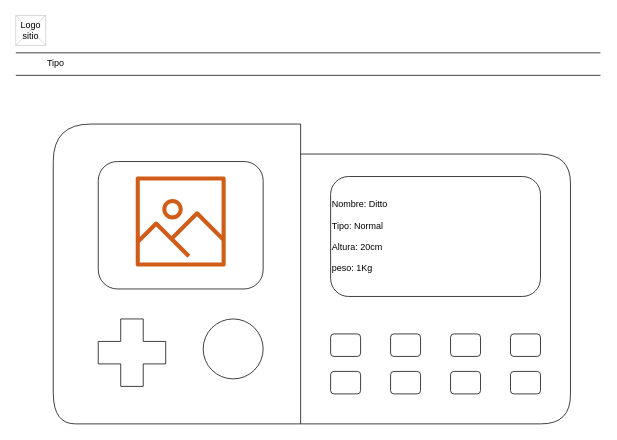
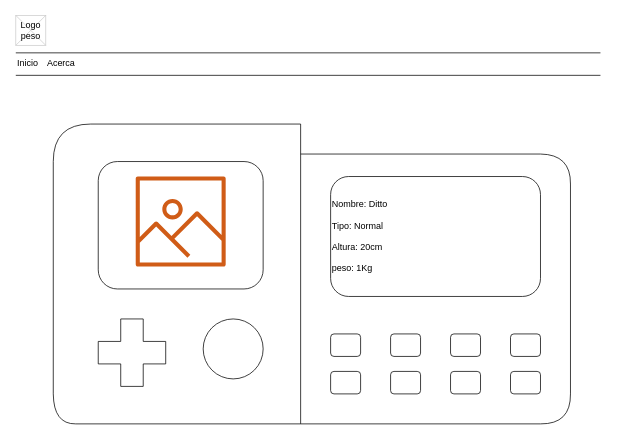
  <mxCell id="0" />
  <mxCell id="1" parent="0" />
  <mxCell id="2" value="" style="endArrow=none;html=1;shadow=0;sketch=0;" edge="1" parent="1"><mxGeometry width="50" height="50" relative="1" as="geometry"><mxPoint x="130" y="485" as="sourcePoint" /><mxPoint x="130" y="455" as="targetPoint" /></mxGeometry></mxCell>
  <mxCell id="3" value="" style="endArrow=none;html=1;shadow=0;sketch=0;" edge="1" parent="1"><mxGeometry width="50" height="50" relative="1" as="geometry"><mxPoint x="130" y="455" as="sourcePoint" /><mxPoint x="160" y="455" as="targetPoint" /></mxGeometry></mxCell>
  <mxCell id="4" value="" style="endArrow=none;html=1;shadow=0;sketch=0;" edge="1" parent="1"><mxGeometry width="50" height="50" relative="1" as="geometry"><mxPoint x="160" y="455" as="sourcePoint" /><mxPoint x="160" y="425" as="targetPoint" /></mxGeometry></mxCell>
  <mxCell id="5" value="" style="endArrow=none;html=1;shadow=0;sketch=0;" edge="1" parent="1"><mxGeometry width="50" height="50" relative="1" as="geometry"><mxPoint x="160" y="425" as="sourcePoint" /><mxPoint x="190" y="425" as="targetPoint" /></mxGeometry></mxCell>
  <mxCell id="6" value="" style="endArrow=none;html=1;shadow=0;sketch=0;" edge="1" parent="1"><mxGeometry width="50" height="50" relative="1" as="geometry"><mxPoint x="190" y="455" as="sourcePoint" /><mxPoint x="190" y="425" as="targetPoint" /></mxGeometry></mxCell>
  <mxCell id="7" value="" style="endArrow=none;html=1;shadow=0;sketch=0;" edge="1" parent="1"><mxGeometry width="50" height="50" relative="1" as="geometry"><mxPoint x="190" y="455" as="sourcePoint" /><mxPoint x="220" y="455" as="targetPoint" /></mxGeometry></mxCell>
  <mxCell id="8" value="" style="endArrow=none;html=1;shadow=0;sketch=0;" edge="1" parent="1"><mxGeometry width="50" height="50" relative="1" as="geometry"><mxPoint x="220" y="485" as="sourcePoint" /><mxPoint x="220" y="455" as="targetPoint" /></mxGeometry></mxCell>
  <mxCell id="9" value="" style="endArrow=none;html=1;shadow=0;sketch=0;" edge="1" parent="1"><mxGeometry width="50" height="50" relative="1" as="geometry"><mxPoint x="190" y="485" as="sourcePoint" /><mxPoint x="220" y="485" as="targetPoint" /></mxGeometry></mxCell>
  <mxCell id="10" value="" style="endArrow=none;html=1;shadow=0;sketch=0;" edge="1" parent="1"><mxGeometry width="50" height="50" relative="1" as="geometry"><mxPoint x="160" y="485" as="sourcePoint" /><mxPoint x="130" y="485" as="targetPoint" /></mxGeometry></mxCell>
  <mxCell id="11" value="" style="endArrow=none;html=1;shadow=0;sketch=0;" edge="1" parent="1"><mxGeometry width="50" height="50" relative="1" as="geometry"><mxPoint x="190" y="515" as="sourcePoint" /><mxPoint x="190" y="485" as="targetPoint" /></mxGeometry></mxCell>
  <mxCell id="12" value="" style="endArrow=none;html=1;shadow=0;sketch=0;" edge="1" parent="1"><mxGeometry width="50" height="50" relative="1" as="geometry"><mxPoint x="160" y="515" as="sourcePoint" /><mxPoint x="160" y="485" as="targetPoint" /></mxGeometry></mxCell>
  <mxCell id="13" value="" style="endArrow=none;html=1;shadow=0;sketch=0;" edge="1" parent="1"><mxGeometry width="50" height="50" relative="1" as="geometry"><mxPoint x="160" y="515" as="sourcePoint" /><mxPoint x="190" y="515" as="targetPoint" /></mxGeometry></mxCell>
  <mxCell id="14" value="" style="line;strokeWidth=1" parent="1" vertex="1"><mxGeometry x="20" y="65" width="780" height="10" as="geometry" /></mxCell>
  <mxCell id="15" value="" style="line;strokeWidth=1" parent="1" vertex="1"><mxGeometry x="20" y="95" width="780" height="10" as="geometry" /></mxCell>
- <mxCell id="17" value="Tipo" style="text;spacingTop=-5;" parent="1" vertex="1"><mxGeometry x="60" y="75" width="30" height="20" as="geometry" /></mxCell>
+ <mxCell id="16" value="Inicio" style="text;spacingTop=-5;" parent="1" vertex="1"><mxGeometry x="20" y="75" width="30" height="20" as="geometry" /></mxCell>
+ <mxCell id="17" value="Acerca" style="text;spacingTop=-5;" parent="1" vertex="1"><mxGeometry x="60" y="75" width="30" height="20" as="geometry" /></mxCell>
  <mxCell id="18" value="" style="verticalLabelPosition=bottom;verticalAlign=top;strokeWidth=1;shape=mxgraph.mockup.graphics.iconGrid;strokeColor=#CCCCCC;gridSize=1,1;" parent="1" vertex="1"><mxGeometry x="20" y="20" width="40" height="40" as="geometry" /></mxCell>
- <mxCell id="19" value="Logo&#10;sitio" style="text;spacingTop=-5;align=center" parent="1" vertex="1"><mxGeometry x="20" y="25" width="40" height="40" as="geometry" /></mxCell>
+ <mxCell id="19" value="Logo&#10;peso" style="text;spacingTop=-5;align=center" parent="1" vertex="1"><mxGeometry x="20" y="25" width="40" height="40" as="geometry" /></mxCell>
  <mxCell id="20" value="" style="endArrow=none;html=1;" edge="1" parent="1"><mxGeometry width="50" height="50" relative="1" as="geometry"><mxPoint x="400" y="565" as="sourcePoint" /><mxPoint x="400" y="165" as="targetPoint" /></mxGeometry></mxCell>
  <mxCell id="21" value="" style="endArrow=none;html=1;" edge="1" parent="1"><mxGeometry width="50" height="50" relative="1" as="geometry"><mxPoint x="120" y="165" as="sourcePoint" /><mxPoint x="400" y="165" as="targetPoint" /></mxGeometry></mxCell>
  <mxCell id="22" value="" style="endArrow=none;html=1;edgeStyle=orthogonalEdgeStyle;curved=1;" edge="1" parent="1"><mxGeometry width="50" height="50" relative="1" as="geometry"><mxPoint x="70" y="215" as="sourcePoint" /><mxPoint x="120" y="165" as="targetPoint" /><Array as="points"><mxPoint x="70" y="165" /></Array></mxGeometry></mxCell>
  <mxCell id="23" value="" style="endArrow=none;html=1;" edge="1" parent="1"><mxGeometry width="50" height="50" relative="1" as="geometry"><mxPoint x="70" y="525" as="sourcePoint" /><mxPoint x="70" y="215" as="targetPoint" /></mxGeometry></mxCell>
  <mxCell id="24" value="" style="endArrow=none;html=1;edgeStyle=orthogonalEdgeStyle;curved=1;" edge="1" parent="1"><mxGeometry width="50" height="50" relative="1" as="geometry"><mxPoint x="100" y="565" as="sourcePoint" /><mxPoint x="70" y="525" as="targetPoint" /></mxGeometry></mxCell>
  <mxCell id="25" value="" style="endArrow=none;html=1;" edge="1" parent="1"><mxGeometry width="50" height="50" relative="1" as="geometry"><mxPoint x="100" y="565" as="sourcePoint" /><mxPoint x="400" y="565" as="targetPoint" /></mxGeometry></mxCell>
  <mxCell id="26" value="" style="rounded=1;whiteSpace=wrap;html=1;" vertex="1" parent="1"><mxGeometry x="130" y="215" width="220" height="170" as="geometry" /></mxCell>
  <mxCell id="27" value="" style="ellipse;whiteSpace=wrap;html=1;aspect=fixed;" vertex="1" parent="1"><mxGeometry x="270" y="425" width="80" height="80" as="geometry" /></mxCell>
  <mxCell id="28" value="" style="endArrow=none;html=1;" edge="1" parent="1"><mxGeometry width="50" height="50" relative="1" as="geometry"><mxPoint x="400" y="205" as="sourcePoint" /><mxPoint x="720" y="205" as="targetPoint" /></mxGeometry></mxCell>
  <mxCell id="29" value="" style="endArrow=none;html=1;edgeStyle=orthogonalEdgeStyle;curved=1;" edge="1" parent="1"><mxGeometry width="50" height="50" relative="1" as="geometry"><mxPoint x="720" y="205" as="sourcePoint" /><mxPoint x="760" y="245" as="targetPoint" /></mxGeometry></mxCell>
  <mxCell id="30" value="" style="endArrow=none;html=1;" edge="1" parent="1"><mxGeometry width="50" height="50" relative="1" as="geometry"><mxPoint x="760" y="525" as="sourcePoint" /><mxPoint x="760" y="245" as="targetPoint" /></mxGeometry></mxCell>
  <mxCell id="31" value="" style="endArrow=none;html=1;edgeStyle=orthogonalEdgeStyle;curved=1;" edge="1" parent="1"><mxGeometry width="50" height="50" relative="1" as="geometry"><mxPoint x="720" y="565" as="sourcePoint" /><mxPoint x="760" y="525" as="targetPoint" /></mxGeometry></mxCell>
  <mxCell id="32" value="" style="endArrow=none;html=1;" edge="1" parent="1"><mxGeometry width="50" height="50" relative="1" as="geometry"><mxPoint x="400" y="565" as="sourcePoint" /><mxPoint x="720" y="565" as="targetPoint" /></mxGeometry></mxCell>
  <mxCell id="33" value="Nombre: Ditto&lt;br&gt;&lt;br&gt;Tipo: Normal&lt;br&gt;&lt;br&gt;Altura: 20cm&lt;br&gt;&lt;br&gt;peso: 1Kg" style="rounded=1;whiteSpace=wrap;html=1;align=left;" vertex="1" parent="1"><mxGeometry x="440" y="235" width="280" height="160" as="geometry" /></mxCell>
  <mxCell id="34" value="" style="rounded=1;whiteSpace=wrap;html=1;" vertex="1" parent="1"><mxGeometry x="440" y="445" width="40" height="30" as="geometry" /></mxCell>
  <mxCell id="35" value="" style="rounded=1;whiteSpace=wrap;html=1;" vertex="1" parent="1"><mxGeometry x="520" y="445" width="40" height="30" as="geometry" /></mxCell>
  <mxCell id="36" value="" style="rounded=1;whiteSpace=wrap;html=1;" vertex="1" parent="1"><mxGeometry x="600" y="445" width="40" height="30" as="geometry" /></mxCell>
  <mxCell id="37" value="" style="rounded=1;whiteSpace=wrap;html=1;" vertex="1" parent="1"><mxGeometry x="680" y="445" width="40" height="30" as="geometry" /></mxCell>
  <mxCell id="38" value="" style="rounded=1;whiteSpace=wrap;html=1;" vertex="1" parent="1"><mxGeometry x="440" y="495" width="40" height="30" as="geometry" /></mxCell>
  <mxCell id="39" value="" style="rounded=1;whiteSpace=wrap;html=1;" vertex="1" parent="1"><mxGeometry x="520" y="495" width="40" height="30" as="geometry" /></mxCell>
  <mxCell id="40" value="" style="rounded=1;whiteSpace=wrap;html=1;" vertex="1" parent="1"><mxGeometry x="600" y="495" width="40" height="30" as="geometry" /></mxCell>
  <mxCell id="41" value="" style="rounded=1;whiteSpace=wrap;html=1;" vertex="1" parent="1"><mxGeometry x="680" y="495" width="40" height="30" as="geometry" /></mxCell>
  <mxCell id="42" value="" style="outlineConnect=0;fontColor=#232F3E;gradientColor=none;fillColor=#D05C17;strokeColor=none;dashed=0;verticalLabelPosition=bottom;verticalAlign=top;align=center;html=1;fontSize=12;fontStyle=0;aspect=fixed;pointerEvents=1;shape=mxgraph.aws4.container_registry_image;" vertex="1" parent="1"><mxGeometry x="180" y="235" width="120" height="120" as="geometry" /></mxCell>
